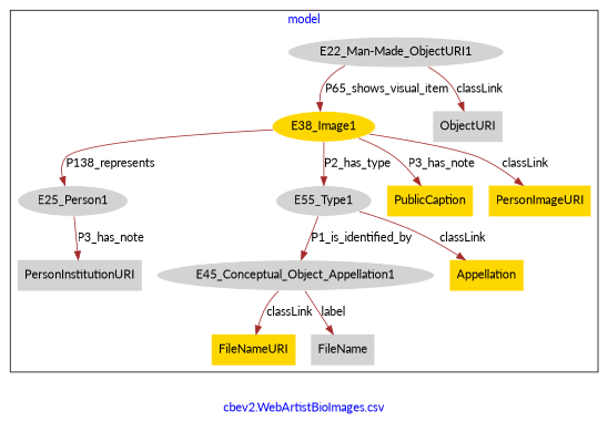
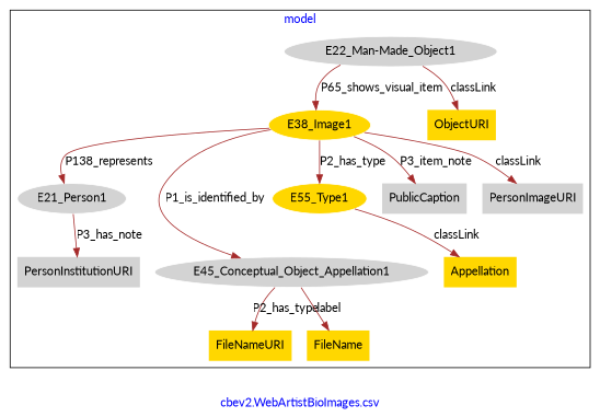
  digraph {
    fontcolor=blue
    fontname=Lato
    label="cbev2.WebArtistBioImages.csv"
    remincross=true
    node [fillcolor=gold fontname=Lato style=filled shape=plaintext]
    edge [color=brown fontcolor=black fontname=Lato]
-   n1 [color=white fillcolor=lightgray label=E25_Person1 shape=""]
+   n1 [color=white fillcolor=lightgray label=E21_Person1 shape=""]
    n2 [fillcolor=lightgray label=PersonInstitutionURI]
-   n3 [color=white fillcolor=lightgray label="E22_Man-Made_ObjectURI1" shape=""]
+   n3 [color=white fillcolor=lightgray label="E22_Man-Made_Object1" shape=""]
    n4 [color=white label=E38_Image1 shape=""]
-   n5 [fillcolor=lightgray label=ObjectURI]
+   n5 [label=ObjectURI]
    n6 [color=white fillcolor=lightgray label=E45_Conceptual_Object_Appellation1 shape=""]
-   n7 [color=white fillcolor=lightgray label=E55_Type1 shape=""]
-   n8 [label=PublicCaption]
-   n9 [label=PersonImageURI]
+   n7 [color=white label=E55_Type1 shape=""]
+   n8 [fillcolor=lightgray label=PublicCaption]
+   n9 [fillcolor=lightgray label=PersonImageURI]
    n10 [label=Appellation]
    n11 [label=FileNameURI]
-   n12 [fillcolor=lightgray label=FileName]
+   n12 [label=FileName]
    subgraph cluster_1 {
      label=model
      n1
      n2
      n3
      n4
      n5
      n6
      n7
      n8
      n9
      n10
      n11
      n12
    }
    n1 -> n2 [label=P3_has_note]
    n3 -> n4 [label=P65_shows_visual_item]
    n3 -> n5 [label=classLink]
    n4 -> n1 [label=P138_represents]
-   n7 -> n6 [label=P1_is_identified_by]
+   n4 -> n6 [label=P1_is_identified_by]
    n4 -> n7 [label=P2_has_type]
-   n4 -> n8 [label=P3_has_note]
+   n4 -> n8 [label=P3_item_note]
    n4 -> n9 [label=classLink]
-   n6 -> n11 [label=classLink]
+   n6 -> n11 [label=P2_has_type]
    n6 -> n12 [label=label]
    n7 -> n10 [label=classLink]
  }
